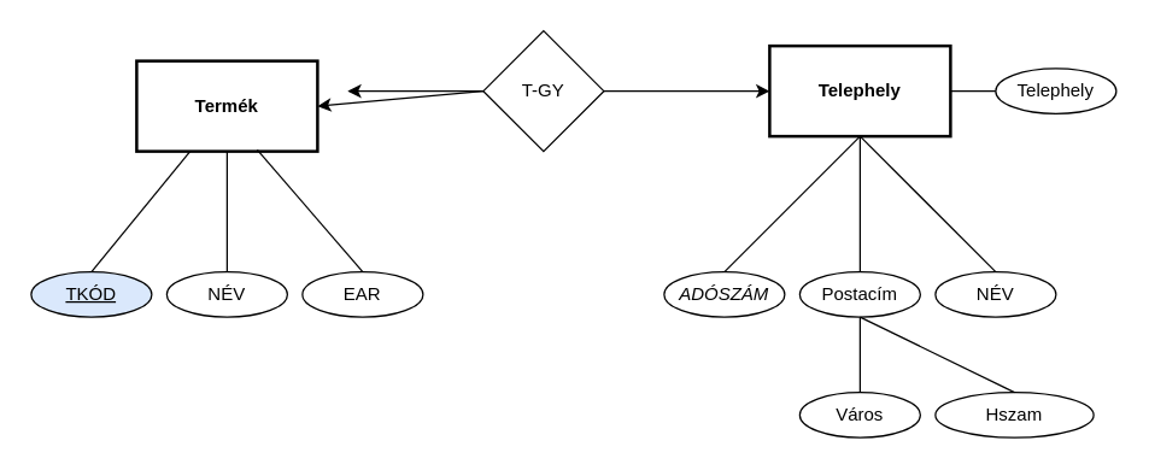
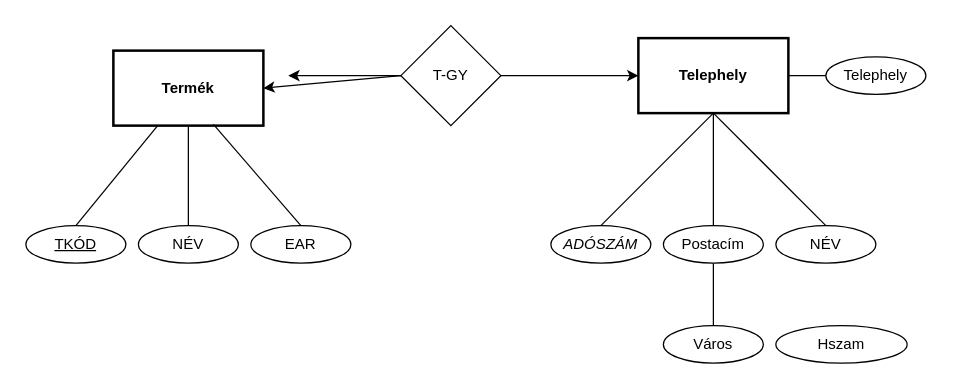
  <mxCell id="0" />
  <mxCell id="1" parent="0" />
  <mxCell id="2" value="&lt;b&gt;Termék&lt;/b&gt;" style="rounded=0;whiteSpace=wrap;html=1;strokeWidth=2;" parent="1" vertex="1"><mxGeometry x="90" y="40" width="120" height="60" as="geometry" /></mxCell>
  <mxCell id="3" value="T-GY" style="rhombus;whiteSpace=wrap;html=1;" parent="1" vertex="1"><mxGeometry x="320" y="20" width="80" height="80" as="geometry" /></mxCell>
  <mxCell id="4" value="&lt;b&gt;Telephely&lt;/b&gt;" style="rounded=0;whiteSpace=wrap;html=1;strokeWidth=2;" parent="1" vertex="1"><mxGeometry x="510" y="30" width="120" height="60" as="geometry" /></mxCell>
- <mxCell id="5" value="&lt;u&gt;TKÓD&lt;/u&gt;" style="ellipse;whiteSpace=wrap;html=1;fillColor=#dae8fc;" parent="1" vertex="1"><mxGeometry x="20" y="180" width="80" height="30" as="geometry" /></mxCell>
+ <mxCell id="5" value="&lt;u&gt;TKÓD&lt;/u&gt;" style="ellipse;whiteSpace=wrap;html=1;" parent="1" vertex="1"><mxGeometry x="20" y="180" width="80" height="30" as="geometry" /></mxCell>
  <mxCell id="6" value="NÉV" style="ellipse;whiteSpace=wrap;html=1;" parent="1" vertex="1"><mxGeometry x="110" y="180" width="80" height="30" as="geometry" /></mxCell>
  <mxCell id="7" value="EAR" style="ellipse;whiteSpace=wrap;html=1;" parent="1" vertex="1"><mxGeometry x="200" y="180" width="80" height="30" as="geometry" /></mxCell>
  <mxCell id="8" value="&lt;i&gt;ADÓSZÁM&lt;/i&gt;" style="ellipse;whiteSpace=wrap;html=1;" parent="1" vertex="1"><mxGeometry x="440" y="180" width="80" height="30" as="geometry" /></mxCell>
  <mxCell id="9" value="Postacím" style="ellipse;whiteSpace=wrap;html=1;" parent="1" vertex="1"><mxGeometry x="530" y="180" width="80" height="30" as="geometry" /></mxCell>
  <mxCell id="10" value="NÉV" style="ellipse;whiteSpace=wrap;html=1;" parent="1" vertex="1"><mxGeometry x="620" y="180" width="80" height="30" as="geometry" /></mxCell>
  <mxCell id="11" value="Város" style="ellipse;whiteSpace=wrap;html=1;" parent="1" vertex="1"><mxGeometry x="530" y="260" width="80" height="30" as="geometry" /></mxCell>
  <mxCell id="12" value="Hszam" style="ellipse;whiteSpace=wrap;html=1;" parent="1" vertex="1"><mxGeometry x="620" y="260" width="105" height="30" as="geometry" /></mxCell>
  <mxCell id="13" value="" style="endArrow=none;html=1;rounded=0;exitX=0.5;exitY=0;exitDx=0;exitDy=0;" parent="1" source="5" target="2" edge="1"><mxGeometry width="50" height="50" relative="1" as="geometry"><mxPoint x="350" y="150" as="sourcePoint" /><mxPoint x="120" y="100" as="targetPoint" /></mxGeometry></mxCell>
  <mxCell id="14" value="" style="endArrow=none;html=1;rounded=0;exitX=0.5;exitY=0;exitDx=0;exitDy=0;entryX=0.5;entryY=1;entryDx=0;entryDy=0;" parent="1" source="6" target="2" edge="1"><mxGeometry width="50" height="50" relative="1" as="geometry"><mxPoint x="350" y="150" as="sourcePoint" /><mxPoint x="400" y="100" as="targetPoint" /></mxGeometry></mxCell>
  <mxCell id="15" value="" style="endArrow=none;html=1;rounded=0;exitX=0.5;exitY=0;exitDx=0;exitDy=0;entryX=0.667;entryY=0.983;entryDx=0;entryDy=0;entryPerimeter=0;" parent="1" source="7" target="2" edge="1"><mxGeometry width="50" height="50" relative="1" as="geometry"><mxPoint x="350" y="150" as="sourcePoint" /><mxPoint x="400" y="100" as="targetPoint" /></mxGeometry></mxCell>
  <mxCell id="16" value="" style="endArrow=none;html=1;rounded=0;exitX=0.5;exitY=0;exitDx=0;exitDy=0;" parent="1" source="8" edge="1"><mxGeometry width="50" height="50" relative="1" as="geometry"><mxPoint x="350" y="150" as="sourcePoint" /><mxPoint x="570" y="90" as="targetPoint" /></mxGeometry></mxCell>
  <mxCell id="17" value="" style="endArrow=none;html=1;rounded=0;exitX=0.5;exitY=0;exitDx=0;exitDy=0;entryX=0.5;entryY=1;entryDx=0;entryDy=0;" parent="1" source="9" target="4" edge="1"><mxGeometry width="50" height="50" relative="1" as="geometry"><mxPoint x="350" y="150" as="sourcePoint" /><mxPoint x="400" y="100" as="targetPoint" /></mxGeometry></mxCell>
  <mxCell id="18" value="" style="endArrow=none;html=1;rounded=0;exitX=0.5;exitY=0;exitDx=0;exitDy=0;entryX=0.5;entryY=1;entryDx=0;entryDy=0;" parent="1" source="10" target="4" edge="1"><mxGeometry width="50" height="50" relative="1" as="geometry"><mxPoint x="350" y="150" as="sourcePoint" /><mxPoint x="400" y="100" as="targetPoint" /></mxGeometry></mxCell>
  <mxCell id="19" value="" style="endArrow=classic;html=1;rounded=0;exitX=1;exitY=0.5;exitDx=0;exitDy=0;entryX=0;entryY=0.5;entryDx=0;entryDy=0;" parent="1" source="3" target="4" edge="1"><mxGeometry width="50" height="50" relative="1" as="geometry"><mxPoint x="420" y="120" as="sourcePoint" /><mxPoint x="470" y="70" as="targetPoint" /></mxGeometry></mxCell>
  <mxCell id="20" value="" style="endArrow=classic;html=1;rounded=0;entryX=1;entryY=0.5;entryDx=0;entryDy=0;exitX=0;exitY=0.5;exitDx=0;exitDy=0;" parent="1" source="3" target="2" edge="1"><mxGeometry width="50" height="50" relative="1" as="geometry"><mxPoint x="250" y="100" as="sourcePoint" /><mxPoint x="300" y="50" as="targetPoint" /></mxGeometry></mxCell>
  <mxCell id="21" value="" style="endArrow=classic;html=1;rounded=0;exitX=0;exitY=0.5;exitDx=0;exitDy=0;" parent="1" source="3" edge="1"><mxGeometry width="50" height="50" relative="1" as="geometry"><mxPoint x="350" y="150" as="sourcePoint" /><mxPoint x="230" y="60" as="targetPoint" /></mxGeometry></mxCell>
  <mxCell id="22" value="Telephely" style="ellipse;whiteSpace=wrap;html=1;" parent="1" vertex="1"><mxGeometry x="660" y="45" width="80" height="30" as="geometry" /></mxCell>
  <mxCell id="23" value="" style="endArrow=none;html=1;rounded=0;exitX=0;exitY=0.5;exitDx=0;exitDy=0;entryX=1;entryY=0.5;entryDx=0;entryDy=0;" parent="1" source="22" target="4" edge="1"><mxGeometry width="50" height="50" relative="1" as="geometry"><mxPoint x="350" y="150" as="sourcePoint" /><mxPoint x="400" y="100" as="targetPoint" /></mxGeometry></mxCell>
  <mxCell id="24" value="" style="endArrow=none;html=1;rounded=0;entryX=0.5;entryY=1;entryDx=0;entryDy=0;exitX=0.5;exitY=0;exitDx=0;exitDy=0;" parent="1" source="11" target="9" edge="1"><mxGeometry width="50" height="50" relative="1" as="geometry"><mxPoint x="560" y="270" as="sourcePoint" /><mxPoint x="610" y="220" as="targetPoint" /></mxGeometry></mxCell>
- <mxCell id="25" value="" style="endArrow=none;html=1;rounded=0;entryX=0.5;entryY=1;entryDx=0;entryDy=0;exitX=0.5;exitY=0;exitDx=0;exitDy=0;" parent="1" source="12" target="9" edge="1"><mxGeometry width="50" height="50" relative="1" as="geometry"><mxPoint x="640" y="270" as="sourcePoint" /><mxPoint x="690" y="220" as="targetPoint" /></mxGeometry></mxCell>
